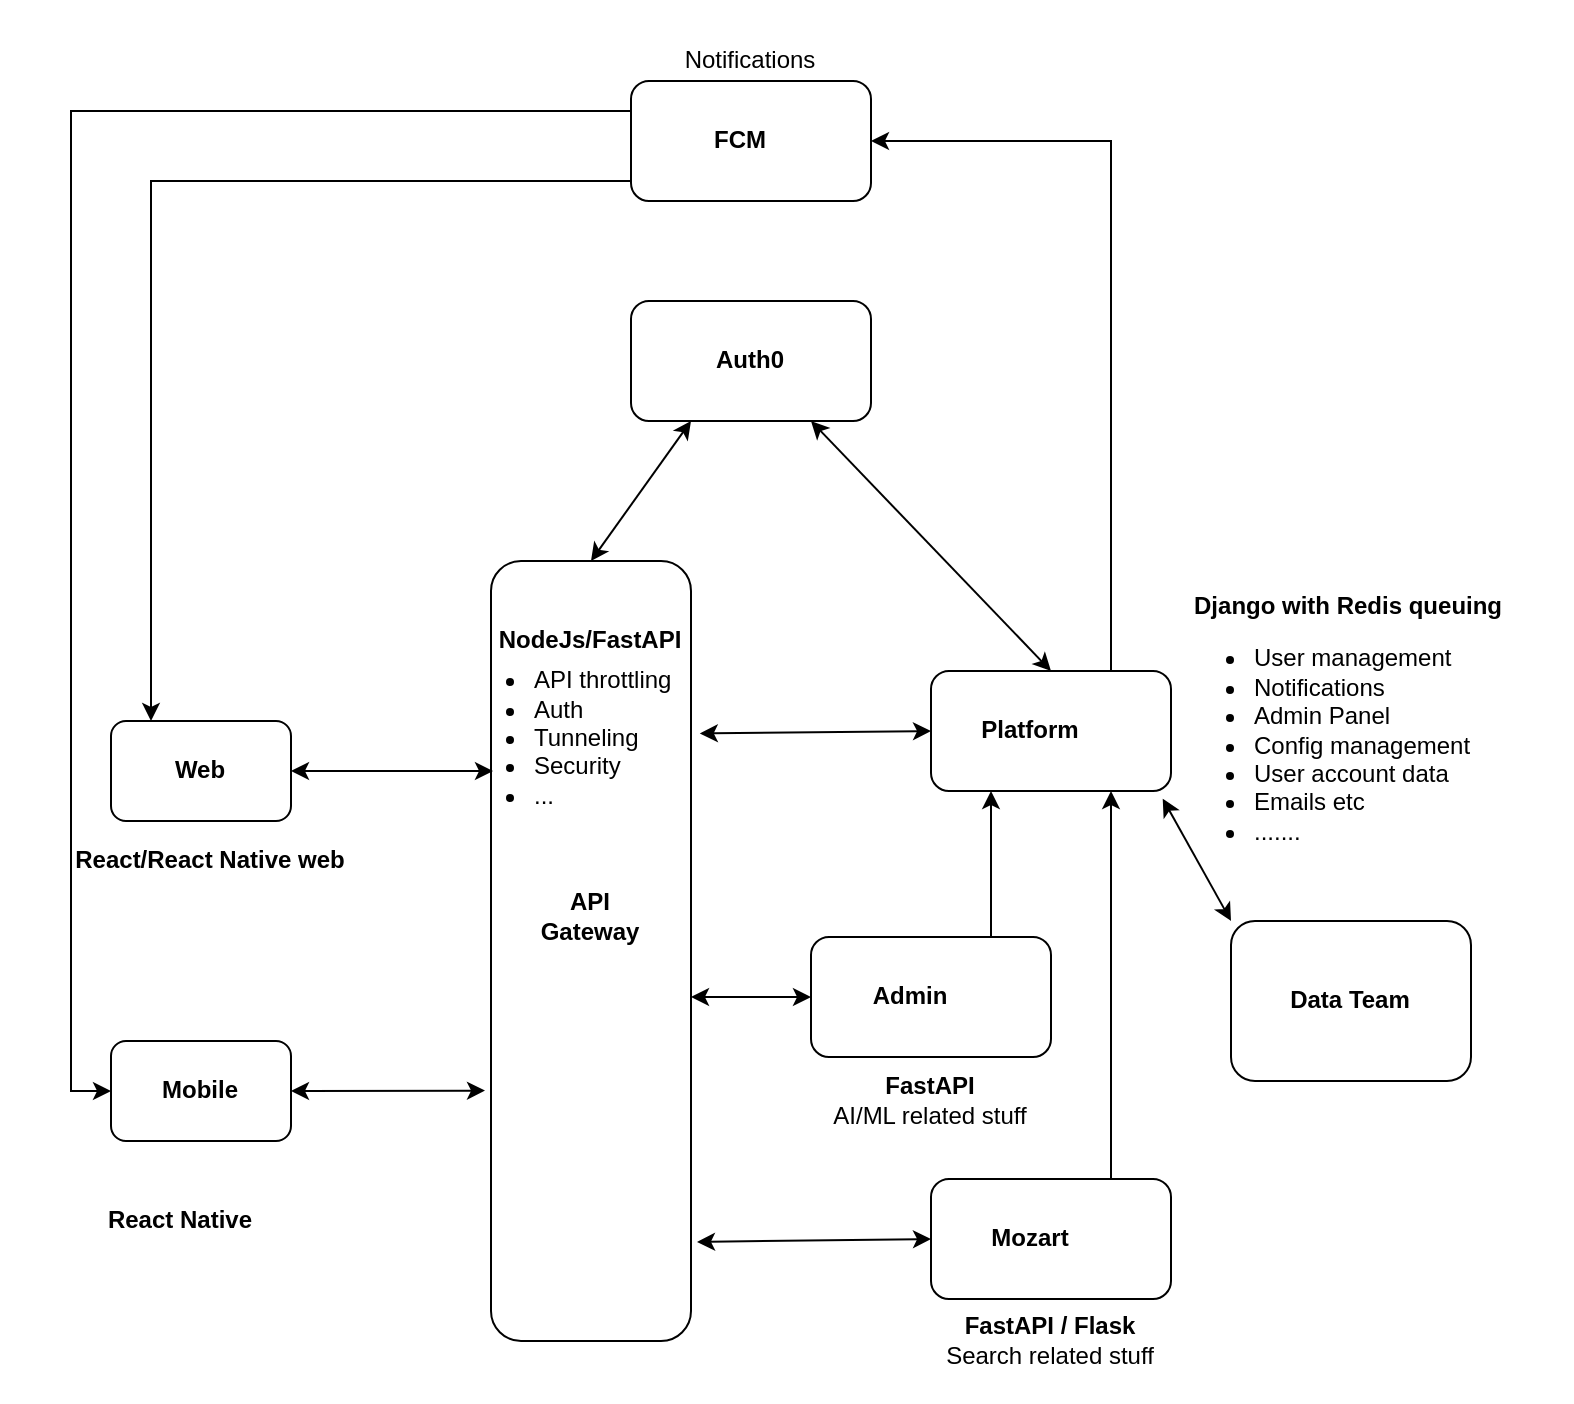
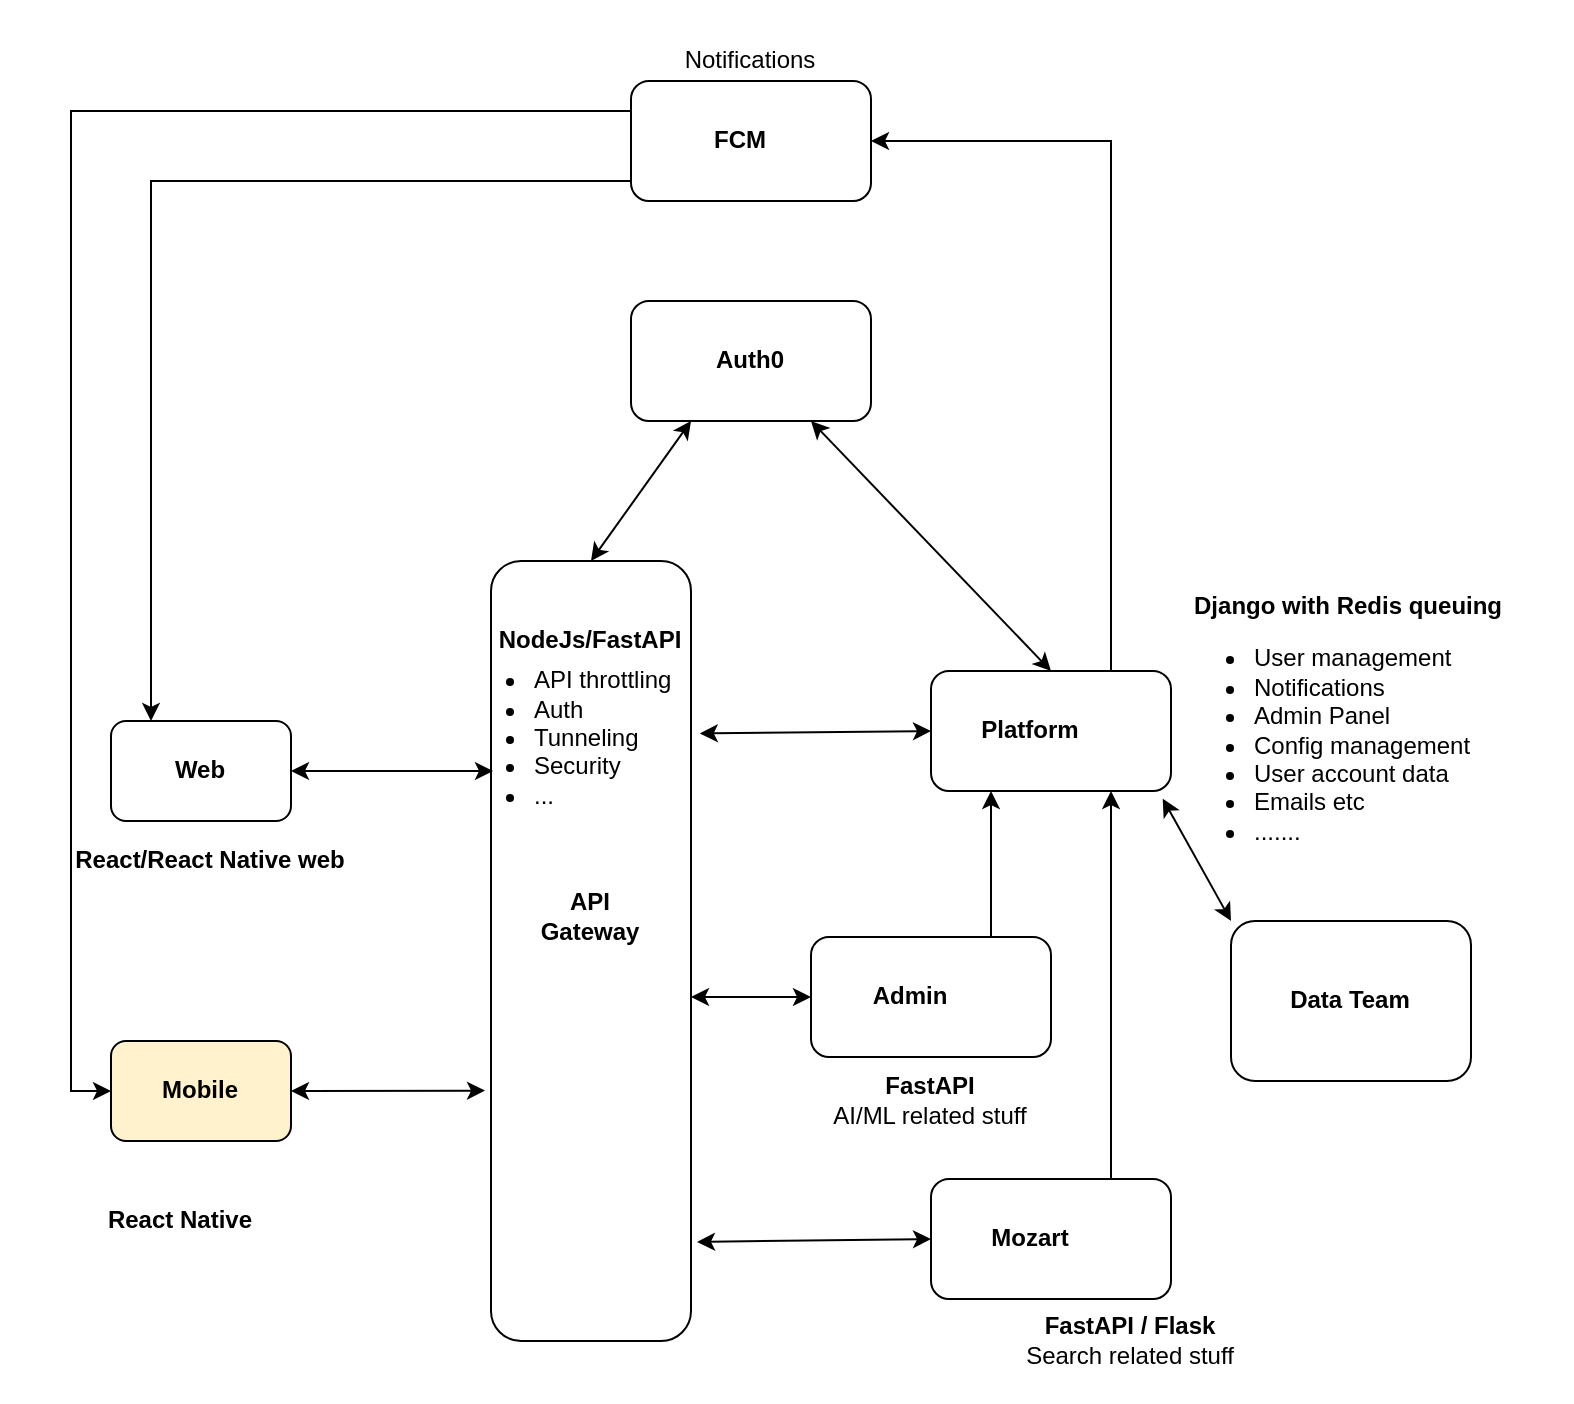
  <mxCell id="0" />
  <mxCell id="1" parent="0" />
  <mxCell id="2" value="" style="rounded=1;whiteSpace=wrap;html=1;direction=south;" vertex="1" parent="1"><mxGeometry x="245" y="280" width="100" height="390" as="geometry" /></mxCell>
  <mxCell id="3" value="API Gateway" style="text;html=1;strokeColor=none;fillColor=none;align=center;verticalAlign=middle;whiteSpace=wrap;rounded=0;fontStyle=1" vertex="1" parent="1"><mxGeometry x="275" y="448" width="40" height="20" as="geometry" /></mxCell>
- <mxCell id="4" value="Mobile" style="rounded=1;whiteSpace=wrap;html=1;fontStyle=1" vertex="1" parent="1"><mxGeometry x="55" y="520" width="90" height="50" as="geometry" /></mxCell>
+ <mxCell id="4" value="Mobile" style="rounded=1;whiteSpace=wrap;html=1;fontStyle=1;fillColor=#fff2cc;" vertex="1" parent="1"><mxGeometry x="55" y="520" width="90" height="50" as="geometry" /></mxCell>
  <mxCell id="5" value="Web" style="text;html=1;strokeColor=none;fillColor=none;align=center;verticalAlign=middle;whiteSpace=wrap;rounded=0;" vertex="1" parent="1"><mxGeometry x="70" y="365" width="40" height="20" as="geometry" /></mxCell>
  <mxCell id="6" value="" style="rounded=1;whiteSpace=wrap;html=1;" vertex="1" parent="1"><mxGeometry x="55" y="360" width="90" height="50" as="geometry" /></mxCell>
  <mxCell id="7" value="Web" style="text;html=1;strokeColor=none;fillColor=none;align=center;verticalAlign=middle;whiteSpace=wrap;rounded=0;fontStyle=1" vertex="1" parent="1"><mxGeometry x="80" y="375" width="40" height="20" as="geometry" /></mxCell>
  <mxCell id="8" style="edgeStyle=orthogonalEdgeStyle;rounded=0;orthogonalLoop=1;jettySize=auto;html=1;exitX=0.75;exitY=0;exitDx=0;exitDy=0;entryX=1;entryY=0.5;entryDx=0;entryDy=0;" edge="1" parent="1" source="9" target="24"><mxGeometry relative="1" as="geometry" /></mxCell>
  <mxCell id="9" value="" style="rounded=1;whiteSpace=wrap;html=1;" vertex="1" parent="1"><mxGeometry x="465" y="335" width="120" height="60" as="geometry" /></mxCell>
  <mxCell id="10" value="Platform" style="text;html=1;strokeColor=none;fillColor=none;align=center;verticalAlign=middle;whiteSpace=wrap;rounded=0;fontStyle=1" vertex="1" parent="1"><mxGeometry x="495" y="355" width="40" height="20" as="geometry" /></mxCell>
  <mxCell id="11" value="" style="rounded=1;whiteSpace=wrap;html=1;" vertex="1" parent="1"><mxGeometry x="405" y="468" width="120" height="60" as="geometry" /></mxCell>
  <mxCell id="12" value="Admin" style="text;html=1;strokeColor=none;fillColor=none;align=center;verticalAlign=middle;whiteSpace=wrap;rounded=0;fontStyle=1" vertex="1" parent="1"><mxGeometry x="435" y="488" width="40" height="20" as="geometry" /></mxCell>
  <mxCell id="13" value="" style="rounded=1;whiteSpace=wrap;html=1;fontStyle=1" vertex="1" parent="1"><mxGeometry x="465" y="589" width="120" height="60" as="geometry" /></mxCell>
  <mxCell id="14" value="Mozart" style="text;html=1;strokeColor=none;fillColor=none;align=center;verticalAlign=middle;whiteSpace=wrap;rounded=0;fontStyle=1" vertex="1" parent="1"><mxGeometry x="495" y="609" width="40" height="20" as="geometry" /></mxCell>
  <mxCell id="15" value="" style="endArrow=classic;startArrow=classic;html=1;exitX=1;exitY=0.5;exitDx=0;exitDy=0;" edge="1" parent="1" source="6"><mxGeometry width="50" height="50" relative="1" as="geometry"><mxPoint x="345" y="510" as="sourcePoint" /><mxPoint x="246" y="385" as="targetPoint" /></mxGeometry></mxCell>
  <mxCell id="16" value="" style="endArrow=classic;startArrow=classic;html=1;exitX=1;exitY=0.5;exitDx=0;exitDy=0;entryX=0.679;entryY=1.03;entryDx=0;entryDy=0;entryPerimeter=0;" edge="1" parent="1" source="4" target="2"><mxGeometry width="50" height="50" relative="1" as="geometry"><mxPoint x="155" y="468" as="sourcePoint" /><mxPoint x="245" y="510" as="targetPoint" /></mxGeometry></mxCell>
  <mxCell id="17" value="" style="endArrow=classic;startArrow=classic;html=1;exitX=0.221;exitY=-0.044;exitDx=0;exitDy=0;entryX=0;entryY=0.5;entryDx=0;entryDy=0;exitPerimeter=0;" edge="1" parent="1" source="2" target="9"><mxGeometry width="50" height="50" relative="1" as="geometry"><mxPoint x="355" y="376.16" as="sourcePoint" /><mxPoint x="455.99" y="410" as="targetPoint" /></mxGeometry></mxCell>
  <mxCell id="18" value="" style="endArrow=classic;startArrow=classic;html=1;entryX=0;entryY=0.5;entryDx=0;entryDy=0;" edge="1" parent="1" target="11"><mxGeometry width="50" height="50" relative="1" as="geometry"><mxPoint x="345" y="498" as="sourcePoint" /><mxPoint x="405" y="430" as="targetPoint" /></mxGeometry></mxCell>
  <mxCell id="19" value="" style="endArrow=classic;startArrow=classic;html=1;entryX=0;entryY=0.5;entryDx=0;entryDy=0;fontStyle=1;exitX=0.873;exitY=-0.03;exitDx=0;exitDy=0;exitPerimeter=0;" edge="1" parent="1" source="2" target="13"><mxGeometry width="50" height="50" relative="1" as="geometry"><mxPoint x="335" y="620" as="sourcePoint" /><mxPoint x="455" y="552.82" as="targetPoint" /></mxGeometry></mxCell>
  <mxCell id="20" value="" style="endArrow=classic;html=1;exitX=0.75;exitY=0;exitDx=0;exitDy=0;entryX=0.25;entryY=1;entryDx=0;entryDy=0;" edge="1" parent="1" source="11" target="9"><mxGeometry width="50" height="50" relative="1" as="geometry"><mxPoint x="525" y="468" as="sourcePoint" /><mxPoint x="525" y="400" as="targetPoint" /></mxGeometry></mxCell>
  <mxCell id="21" value="" style="endArrow=classic;html=1;entryX=0.75;entryY=1;entryDx=0;entryDy=0;exitX=0.75;exitY=0;exitDx=0;exitDy=0;" edge="1" parent="1" source="13" target="9"><mxGeometry width="50" height="50" relative="1" as="geometry"><mxPoint x="605" y="488" as="sourcePoint" /><mxPoint x="655" y="438" as="targetPoint" /></mxGeometry></mxCell>
  <mxCell id="22" value="" style="rounded=1;whiteSpace=wrap;html=1;" vertex="1" parent="1"><mxGeometry x="315" y="150" width="120" height="60" as="geometry" /></mxCell>
  <mxCell id="23" style="edgeStyle=orthogonalEdgeStyle;rounded=0;orthogonalLoop=1;jettySize=auto;html=1;exitX=0;exitY=0.5;exitDx=0;exitDy=0;" edge="1" parent="1" source="24"><mxGeometry relative="1" as="geometry"><mxPoint x="75" y="360" as="targetPoint" /><Array as="points"><mxPoint x="315" y="90" /><mxPoint x="75" y="90" /><mxPoint x="75" y="360" /></Array></mxGeometry></mxCell>
  <mxCell id="24" value="" style="rounded=1;whiteSpace=wrap;html=1;" vertex="1" parent="1"><mxGeometry x="315" y="40" width="120" height="60" as="geometry" /></mxCell>
  <mxCell id="25" value="Auth0" style="text;html=1;strokeColor=none;fillColor=none;align=center;verticalAlign=middle;whiteSpace=wrap;rounded=0;fontStyle=1" vertex="1" parent="1"><mxGeometry x="355" y="170" width="40" height="20" as="geometry" /></mxCell>
  <mxCell id="26" value="" style="endArrow=classic;startArrow=classic;html=1;entryX=0.25;entryY=1;entryDx=0;entryDy=0;exitX=0;exitY=0.5;exitDx=0;exitDy=0;" edge="1" parent="1" source="2" target="22"><mxGeometry width="50" height="50" relative="1" as="geometry"><mxPoint x="205" y="390" as="sourcePoint" /><mxPoint x="365" y="330" as="targetPoint" /></mxGeometry></mxCell>
  <mxCell id="27" value="" style="endArrow=classic;startArrow=classic;html=1;exitX=0.5;exitY=0;exitDx=0;exitDy=0;entryX=0.75;entryY=1;entryDx=0;entryDy=0;" edge="1" parent="1" source="9" target="22"><mxGeometry width="50" height="50" relative="1" as="geometry"><mxPoint x="205" y="390" as="sourcePoint" /><mxPoint x="255" y="340" as="targetPoint" /></mxGeometry></mxCell>
  <mxCell id="28" style="edgeStyle=orthogonalEdgeStyle;rounded=0;orthogonalLoop=1;jettySize=auto;html=1;exitX=0;exitY=0.25;exitDx=0;exitDy=0;entryX=0;entryY=0.5;entryDx=0;entryDy=0;" edge="1" parent="1" source="24" target="4"><mxGeometry relative="1" as="geometry"><mxPoint x="35" y="540" as="targetPoint" /><mxPoint x="305" y="60" as="sourcePoint" /></mxGeometry></mxCell>
  <mxCell id="29" value="FCM" style="text;html=1;strokeColor=none;fillColor=none;align=center;verticalAlign=middle;whiteSpace=wrap;rounded=0;fontStyle=1" vertex="1" parent="1"><mxGeometry x="350" y="60" width="40" height="20" as="geometry" /></mxCell>
  <mxCell id="30" value="&lt;div align=&quot;left&quot;&gt;&amp;nbsp;&amp;nbsp; &lt;b&gt;Django with Redis queuing&lt;br&gt;&lt;/b&gt;&lt;ul&gt;&lt;li&gt;User management&lt;/li&gt;&lt;li&gt;Notifications&lt;/li&gt;&lt;li&gt;Admin Panel&lt;/li&gt;&lt;li&gt;Config management&lt;/li&gt;&lt;li&gt;User account data&lt;/li&gt;&lt;li&gt;Emails etc&lt;br&gt;&lt;/li&gt;&lt;li&gt;&lt;div&gt;.......&lt;br&gt;&lt;/div&gt;&lt;/li&gt;&lt;/ul&gt;&lt;/div&gt;" style="text;html=1;strokeColor=none;fillColor=none;align=left;verticalAlign=middle;whiteSpace=wrap;rounded=0;" vertex="1" parent="1"><mxGeometry x="585" y="280" width="180" height="170" as="geometry" /></mxCell>
  <mxCell id="31" value="&lt;b&gt;FastAPI&lt;/b&gt;&lt;br&gt;&lt;div&gt;AI/ML related stuff&lt;/div&gt;" style="text;html=1;strokeColor=none;fillColor=none;align=center;verticalAlign=middle;whiteSpace=wrap;rounded=0;" vertex="1" parent="1"><mxGeometry x="405" y="540" width="120" height="20" as="geometry" /></mxCell>
- <mxCell id="32" value="&lt;b&gt;FastAPI / Flask&lt;/b&gt;&lt;br&gt;&lt;div&gt;Search related stuff&lt;/div&gt;" style="text;html=1;strokeColor=none;fillColor=none;align=center;verticalAlign=middle;whiteSpace=wrap;rounded=0;" vertex="1" parent="1"><mxGeometry x="465" y="660" width="120" height="20" as="geometry" /></mxCell>
+ <mxCell id="32" value="&lt;b&gt;FastAPI / Flask&lt;/b&gt;&lt;br&gt;&lt;div&gt;Search related stuff&lt;/div&gt;" style="text;html=1;strokeColor=none;fillColor=none;align=center;verticalAlign=middle;whiteSpace=wrap;rounded=0;" vertex="1" parent="1"><mxGeometry x="505" y="660" width="120" height="20" as="geometry" /></mxCell>
  <mxCell id="33" value="React/React Native web" style="text;html=1;strokeColor=none;fillColor=none;align=center;verticalAlign=middle;whiteSpace=wrap;rounded=0;fontStyle=1" vertex="1" parent="1"><mxGeometry x="35" y="420" width="140" height="20" as="geometry" /></mxCell>
  <mxCell id="34" value="React Native" style="text;html=1;strokeColor=none;fillColor=none;align=center;verticalAlign=middle;whiteSpace=wrap;rounded=0;fontStyle=1" vertex="1" parent="1"><mxGeometry x="20" y="600" width="140" height="20" as="geometry" /></mxCell>
  <mxCell id="35" value="&lt;div align=&quot;left&quot;&gt;&lt;ul&gt;&lt;li&gt;API throttling&lt;/li&gt;&lt;li&gt;Auth&lt;/li&gt;&lt;li&gt;Tunneling&lt;/li&gt;&lt;li&gt;&lt;div&gt;Security&lt;/div&gt;&lt;/li&gt;&lt;li&gt;...&lt;br&gt;&lt;/li&gt;&lt;/ul&gt;&lt;/div&gt;&lt;div&gt;&lt;br&gt;&lt;/div&gt;&lt;div&gt;&lt;br&gt;&lt;/div&gt;" style="text;html=1;strokeColor=none;fillColor=none;align=left;verticalAlign=middle;whiteSpace=wrap;rounded=0;" vertex="1" parent="1"><mxGeometry x="225" y="348" width="115" height="70" as="geometry" /></mxCell>
  <mxCell id="36" value="NodeJs/FastAPI" style="text;html=1;strokeColor=none;fillColor=none;align=center;verticalAlign=middle;whiteSpace=wrap;rounded=0;fontStyle=1" vertex="1" parent="1"><mxGeometry x="275" y="310" width="40" height="20" as="geometry" /></mxCell>
  <mxCell id="37" value="Notifications" style="text;html=1;strokeColor=none;fillColor=none;align=center;verticalAlign=middle;whiteSpace=wrap;rounded=0;" vertex="1" parent="1"><mxGeometry x="355" y="20" width="40" height="20" as="geometry" /></mxCell>
  <mxCell id="38" value="&lt;b&gt;Data Team&lt;/b&gt;" style="rounded=1;whiteSpace=wrap;html=1;" vertex="1" parent="1"><mxGeometry x="615" y="460" width="120" height="80" as="geometry" /></mxCell>
  <mxCell id="39" value="" style="endArrow=classic;startArrow=classic;html=1;exitX=0;exitY=0;exitDx=0;exitDy=0;entryX=-0.023;entryY=0.699;entryDx=0;entryDy=0;entryPerimeter=0;" edge="1" parent="1" source="38" target="30"><mxGeometry width="50" height="50" relative="1" as="geometry"><mxPoint x="425" y="340" as="sourcePoint" /><mxPoint x="475" y="290" as="targetPoint" /></mxGeometry></mxCell>
